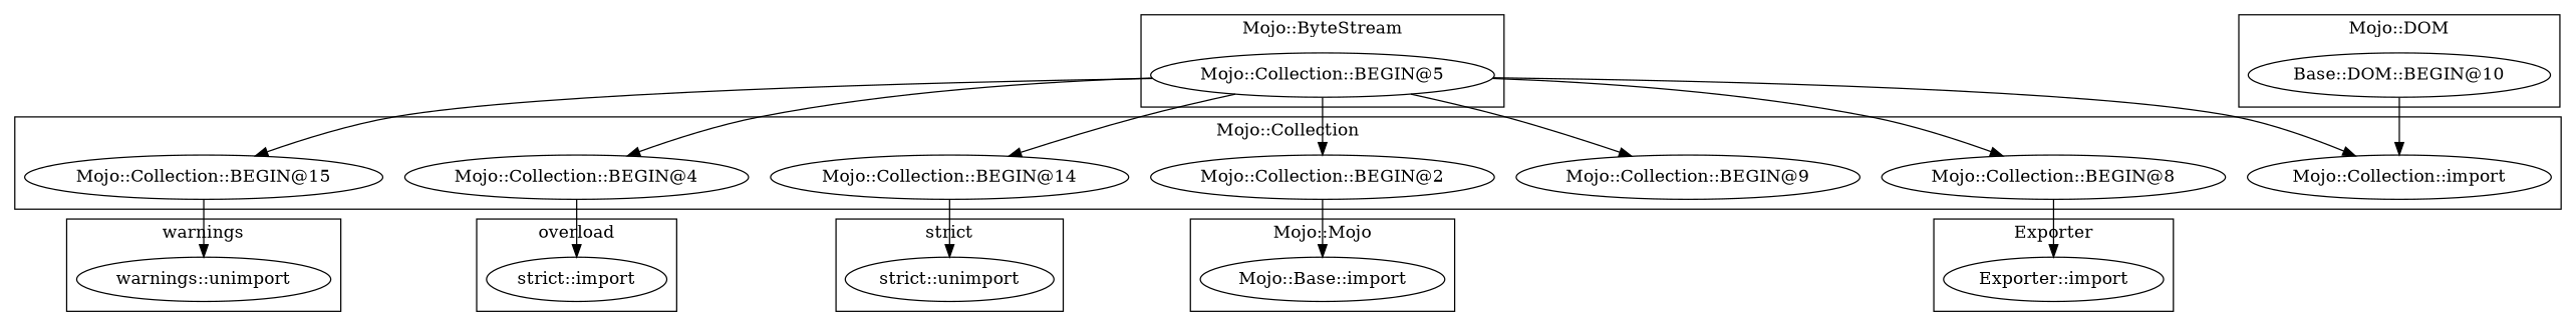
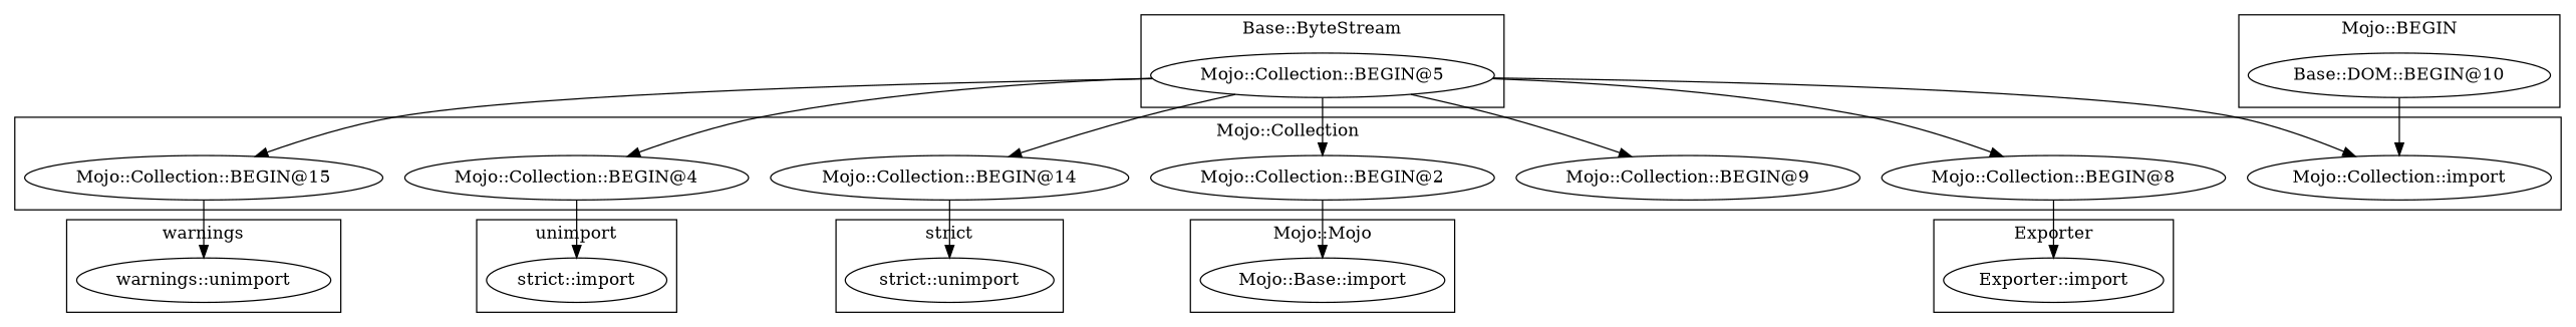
  digraph {
    "warnings::unimport"
    n2 [label="Mojo::Collection::BEGIN@5"]
    "strict::unimport"
    "Mojo::Collection::BEGIN@15"
    "Mojo::Collection::BEGIN@9"
    "Mojo::Collection::import"
    "Mojo::Collection::BEGIN@4"
    "Mojo::Collection::BEGIN@14"
    "Mojo::Collection::BEGIN@2"
    "Mojo::Collection::BEGIN@8"
    "Exporter::import"
    n12 [label="strict::import"]
    "Mojo::Base::import"
    n14 [label="Base::DOM::BEGIN@10"]
    subgraph cluster_1 {
      label=warnings
      "warnings::unimport"
    }
    subgraph cluster_2 {
-     label="Mojo::ByteStream"
+     label="Base::ByteStream"
      n2
    }
    subgraph cluster_3 {
      label="strict"
      "strict::unimport"
    }
    subgraph cluster_4 {
      label="Mojo::Collection"
      "Mojo::Collection::BEGIN@15"
      "Mojo::Collection::BEGIN@9"
      "Mojo::Collection::import"
      "Mojo::Collection::BEGIN@4"
      "Mojo::Collection::BEGIN@14"
      "Mojo::Collection::BEGIN@2"
      "Mojo::Collection::BEGIN@8"
    }
    subgraph cluster_5 {
      label=Exporter
      "Exporter::import"
    }
    subgraph cluster_6 {
-     label=overload
+     label=unimport
      n12
    }
    subgraph cluster_7 {
      label="Mojo::Mojo"
      "Mojo::Base::import"
    }
    subgraph cluster_8 {
-     label="Mojo::DOM"
+     label="Mojo::BEGIN"
      n14
    }
    n2 -> "Mojo::Collection::BEGIN@15"
    n2 -> "Mojo::Collection::BEGIN@9"
    n2 -> "Mojo::Collection::import"
    n2 -> "Mojo::Collection::BEGIN@4"
    n2 -> "Mojo::Collection::BEGIN@14"
    n2 -> "Mojo::Collection::BEGIN@2"
    n2 -> "Mojo::Collection::BEGIN@8"
    "Mojo::Collection::BEGIN@15" -> "warnings::unimport"
    "Mojo::Collection::BEGIN@4" -> n12
    "Mojo::Collection::BEGIN@14" -> "strict::unimport"
    "Mojo::Collection::BEGIN@2" -> "Mojo::Base::import"
    "Mojo::Collection::BEGIN@8" -> "Exporter::import"
    n14 -> "Mojo::Collection::import"
  }
